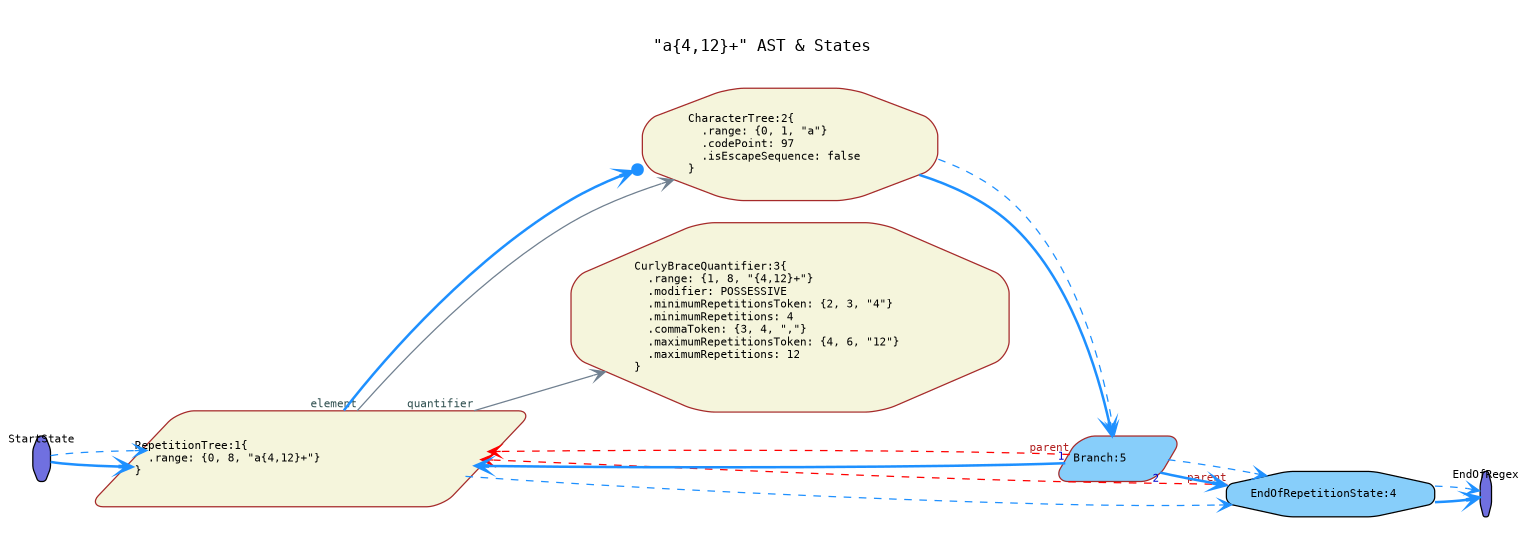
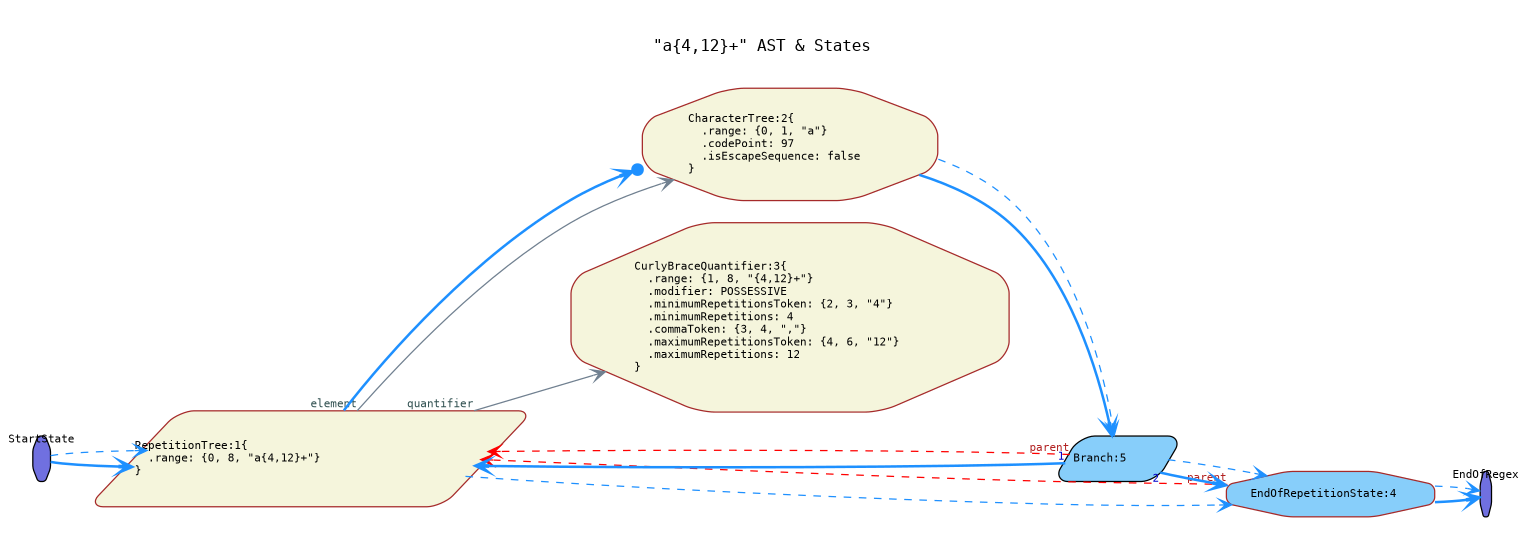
  digraph {
    fontname=Monospace
    fontsize=13
    label="\"a\{4,12\}+\" AST & States"
    labelloc=t
    rankdir=LR
    node [color=brown fillcolor=Beige fixedsize=false fontname=Monospace fontsize=9 shape=octagon style="rounded,filled"]
    edge [arrowhead=vee arrowtail=none color=DodgerBlue dir=both fontcolor=MediumBlue fontname=Monospace fontsize=9 style=dashed]
    n1 [label="RepetitionTree:1\{\l  .range: \{0, 8, \"a\{4,12\}+\"\}\l\}\l" shape=parallelogram width=0.75]
    n2 [label="CharacterTree:2\{\l  .range: \{0, 1, \"a\"\}\l  .codePoint: 97\l  .isEscapeSequence: false\l\}\l" width=0.75]
    n3 [label="CurlyBraceQuantifier:3\{\l  .range: \{1, 8, \"\{4,12\}+\"\}\l  .modifier: POSSESSIVE\l  .minimumRepetitionsToken: \{2, 3, \"4\"\}\l  .minimumRepetitions: 4\l  .commaToken: \{3, 4, \",\"\}\l  .maximumRepetitionsToken: \{4, 6, \"12\"\}\l  .maximumRepetitions: 12\l\}\l" width=0.75]
-   n4 [color=black fillcolor=LightSkyBlue label="EndOfRepetitionState:4\l" width=0.75]
-   n5 [fillcolor=LightSkyBlue label="Branch:5\l" shape=parallelogram width=0.75]
+   n4 [fillcolor=LightSkyBlue label="EndOfRepetitionState:4\l" width=0.75]
+   n5 [color=black fillcolor=LightSkyBlue label="Branch:5\l" shape=parallelogram width=0.75]
    n6 [color=black fillcolor="#7070E0" fixedsize=true label="EndOfRegex\l\l\l\l" width=0.12]
    n7 [color=black fillcolor="#7070E0" fixedsize=true label="StartState\l\l\l\l" width=0.20]
    n1 -> n2 [color=SlateGray fontcolor=DarkSlateGray style=solid taillabel=element]
    n1 -> n2 [arrowhead=dotvee style=bold]
    n1 -> n3 [color=SlateGray fontcolor=DarkSlateGray style=solid taillabel=quantifier]
    n1 -> n4
    n2 -> n5 [style=bold]
    n2 -> n5
    n4 -> n1 [color=Red fontcolor=Firebrick taillabel=parent]
    n4 -> n6 [style=bold]
    n4 -> n6
    n5 -> n1 [style=bold taillabel=1]
    n5 -> n1 [color=Red fontcolor=Firebrick taillabel=parent]
    n5 -> n4 [style=bold taillabel=2]
    n5 -> n4
    n7 -> n1 [style=bold]
    n7 -> n1
  }
